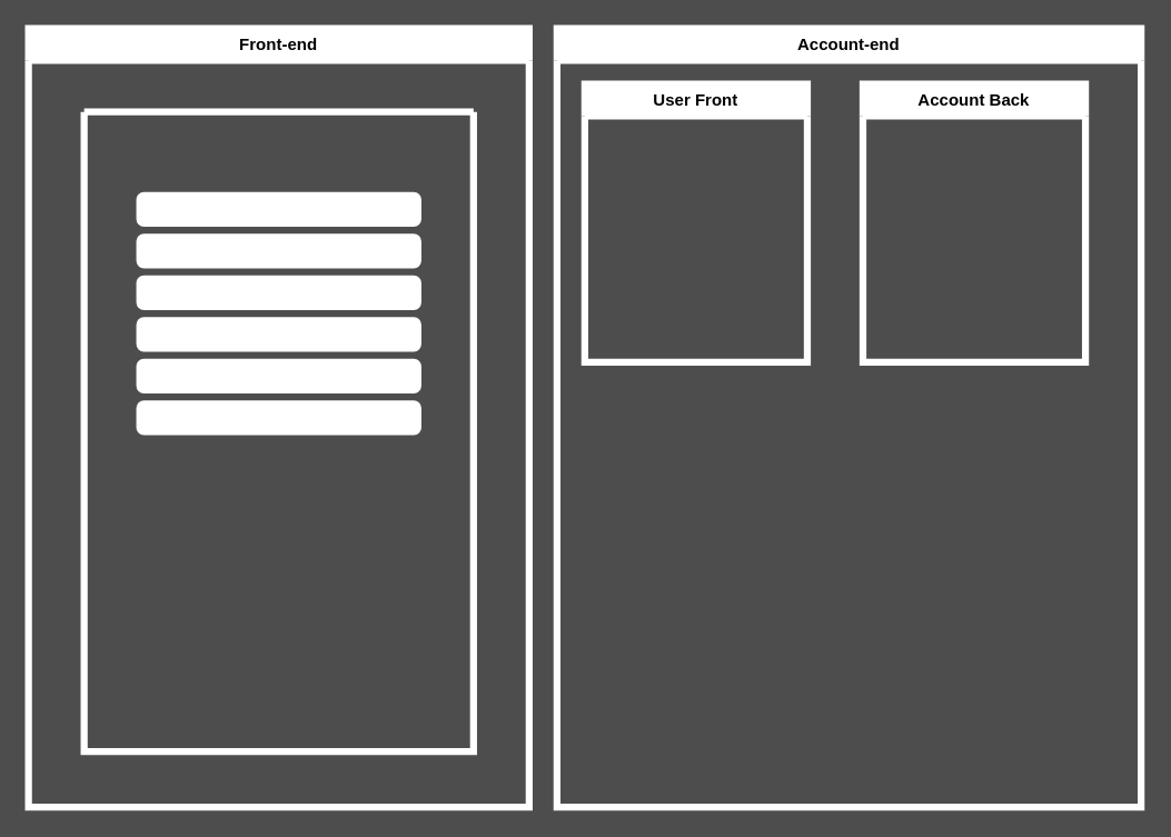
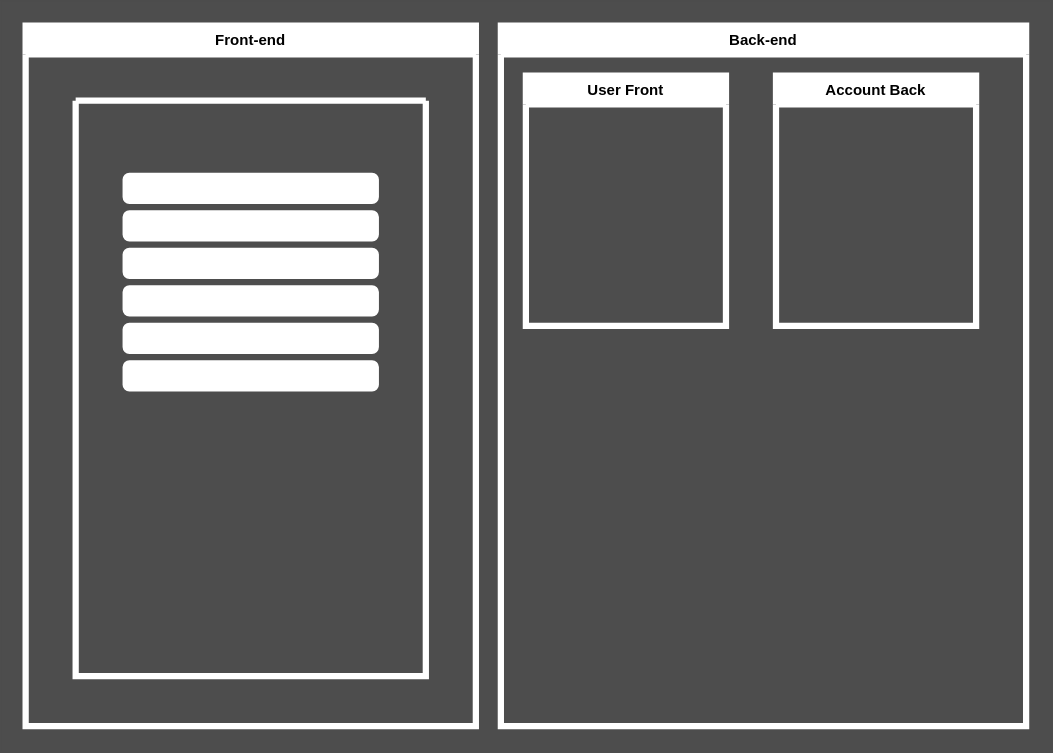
  <mxCell id="0" />
  <mxCell id="1" parent="0" />
- <mxCell id="2" value="Account-end" style="swimlane;whiteSpace=wrap;html=1;strokeColor=#FFFFFF;strokeWidth=5;" vertex="1" parent="1"><mxGeometry x="400" y="20" width="420" height="560" as="geometry" /></mxCell>
+ <mxCell id="2" value="Back-end" style="swimlane;whiteSpace=wrap;html=1;strokeColor=#FFFFFF;strokeWidth=5;" vertex="1" parent="1"><mxGeometry x="400" y="20" width="420" height="560" as="geometry" /></mxCell>
  <mxCell id="3" value="User Front" style="swimlane;whiteSpace=wrap;html=1;strokeColor=#FFFFFF;strokeWidth=5;" vertex="1" parent="2"><mxGeometry x="20" y="40" width="160" height="200" as="geometry" /></mxCell>
  <mxCell id="4" value="Account Back" style="swimlane;whiteSpace=wrap;html=1;strokeColor=#FFFFFF;strokeWidth=5;" vertex="1" parent="2"><mxGeometry x="220" y="40" width="160" height="200" as="geometry" /></mxCell>
  <mxCell id="5" value="Front-end" style="swimlane;whiteSpace=wrap;html=1;strokeColor=#FFFFFF;strokeWidth=5;" vertex="1" parent="1"><mxGeometry x="20" y="20" width="360" height="560" as="geometry" /></mxCell>
  <mxCell id="6" value="" style="swimlane;startSize=0;strokeColor=#FFFFFF;strokeWidth=5;" vertex="1" parent="5"><mxGeometry x="40" y="60" width="280" height="460" as="geometry" /></mxCell>
  <mxCell id="7" value="" style="rounded=1;whiteSpace=wrap;html=1;strokeColor=#FFFFFF;strokeWidth=5;" vertex="1" parent="6"><mxGeometry x="40" y="60" width="200" height="20" as="geometry" /></mxCell>
  <mxCell id="8" value="" style="rounded=1;whiteSpace=wrap;html=1;strokeColor=#FFFFFF;strokeWidth=5;" vertex="1" parent="6"><mxGeometry x="40" y="90" width="200" height="20" as="geometry" /></mxCell>
  <mxCell id="9" value="" style="rounded=1;whiteSpace=wrap;html=1;strokeColor=#FFFFFF;strokeWidth=5;" vertex="1" parent="6"><mxGeometry x="40" y="120" width="200" height="20" as="geometry" /></mxCell>
  <mxCell id="10" value="" style="rounded=1;whiteSpace=wrap;html=1;strokeColor=#FFFFFF;strokeWidth=5;" vertex="1" parent="6"><mxGeometry x="40" y="150" width="200" height="20" as="geometry" /></mxCell>
  <mxCell id="11" value="" style="rounded=1;whiteSpace=wrap;html=1;strokeColor=#FFFFFF;strokeWidth=5;" vertex="1" parent="6"><mxGeometry x="40" y="180" width="200" height="20" as="geometry" /></mxCell>
  <mxCell id="12" value="" style="rounded=1;whiteSpace=wrap;html=1;strokeColor=#FFFFFF;strokeWidth=5;" vertex="1" parent="6"><mxGeometry x="40" y="210" width="200" height="20" as="geometry" /></mxCell>
